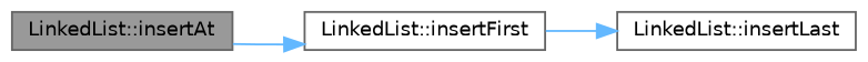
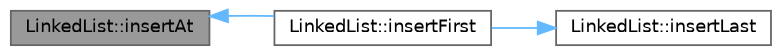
  digraph {
    rankdir=LR
    node [color=grey40 fillcolor=white fontname=Helvetica fontsize=10 shape=box style=filled]
    edge [color=steelblue1 fontname=Helvetica fontsize=10 labelfontname=Helvetica labelfontsize=10 style=solid]
    n1 [color=gray40 fillcolor=grey60 fontcolor=black height=0.2 label="LinkedList::insertAt" width=0.4]
    n2 [height=0.2 label="LinkedList::insertFirst" width=0.4]
    n3 [height=0.2 label="LinkedList::insertLast" width=0.4]
-   n1 -> n2
+   n2 -> n1
    n2 -> n3
  }
